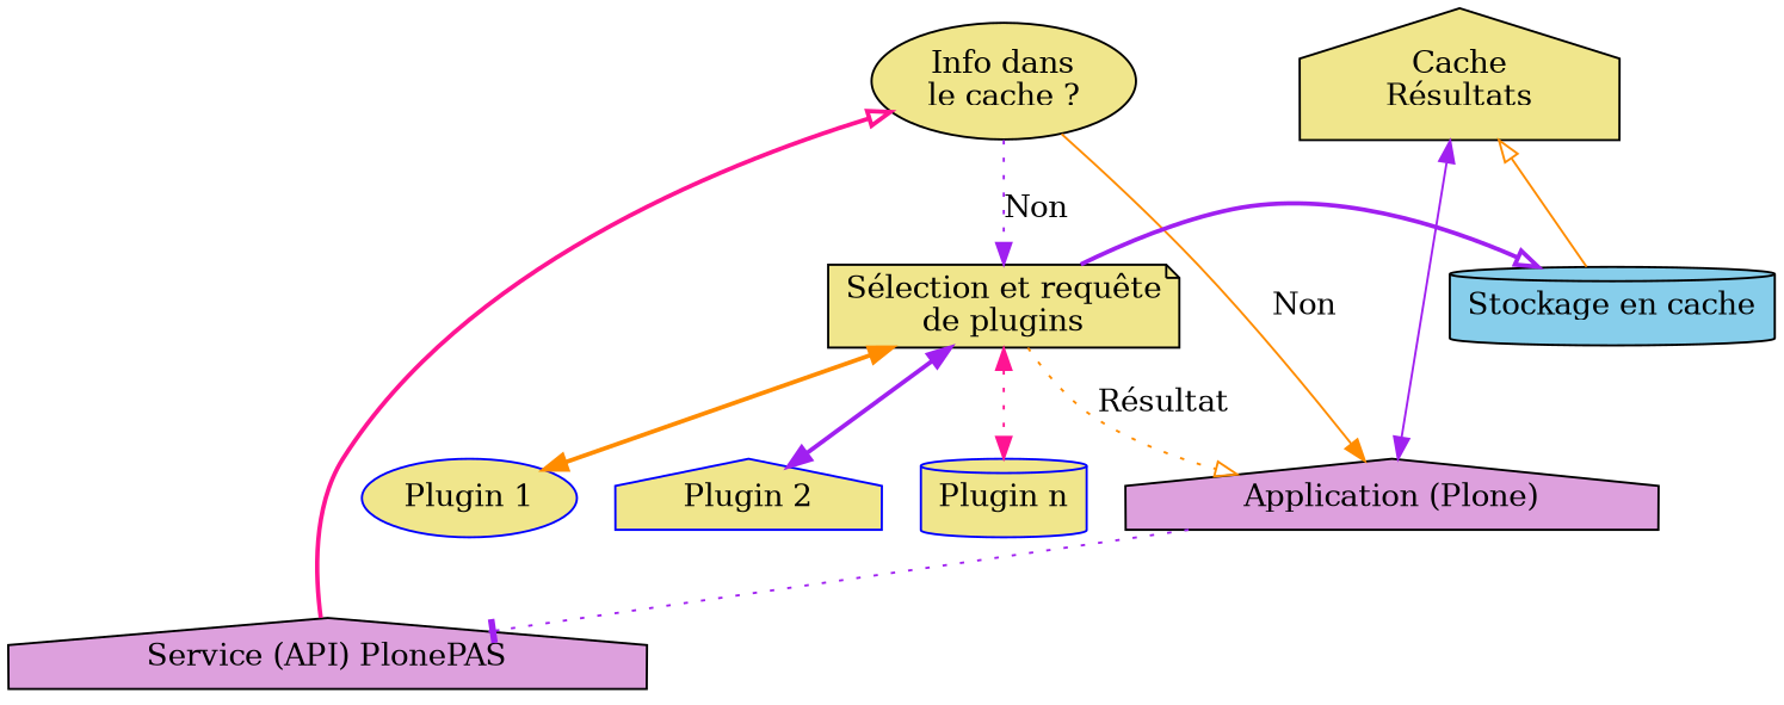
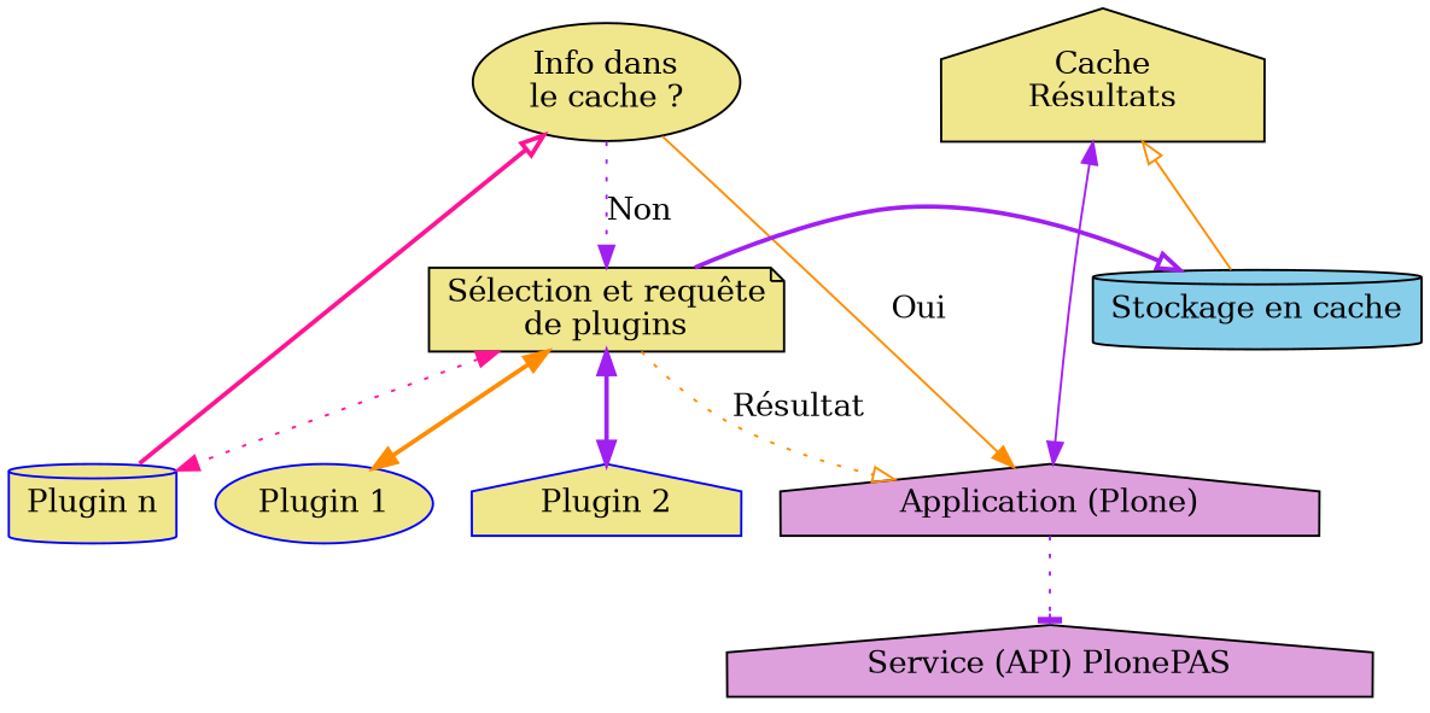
  digraph {
    fontname=Helvetica
    node [fillcolor=khaki shape=house style=filled]
    edge [color=purple style=dotted]
    n1 [label="Info dans\nle cache ?" shape=ellipse]
    n2 [label="Cache\nRésultats"]
    n3 [label="Sélection et requête\nde plugins" shape=note]
    n4 [fillcolor=skyblue label="Stockage en cache" shape=cylinder]
    n5 [color=blue label="Plugin 1" shape=ellipse]
    n6 [color=blue label="Plugin 2"]
    n7 [color=blue label="Plugin n" shape=cylinder]
    n8 [fillcolor=plum label="Application (Plone)"]
    n9 [fillcolor=plum label="Service (API) PlonePAS"]
    subgraph sub_1 {
      rank=same
      n1
      n2
    }
    subgraph sub_2 {
      rank=same
      n3
      n4
    }
    subgraph sub_3 {
      rank=same
      n5
      n6
      n7
    }
    n1 -> n3 [arrowhead=normal label=Non]
-   n1 -> n8 [arrowhead=normal color=darkorange label=Non style=solid]
+   n1 -> n8 [arrowhead=normal color=darkorange label=Oui style=solid]
    n3 -> n4 [arrowhead=onormal style=bold]
    n3 -> n5 [color=darkorange dir=both style=bold]
    n3 -> n6 [dir=both style=bold]
    n3 -> n7 [color=deeppink dir=both]
    n3 -> n8 [arrowhead=onormal color=darkorange label="Résultat"]
    n4 -> n2 [arrowhead=onormal color=darkorange style=solid]
    n8 -> n2 [dir=both style=solid]
    n8 -> n9 [arrowhead=tee]
-   n9 -> n1 [arrowhead=onormal color=deeppink style=bold]
+   n7 -> n1 [arrowhead=onormal color=deeppink style=bold]
  }
